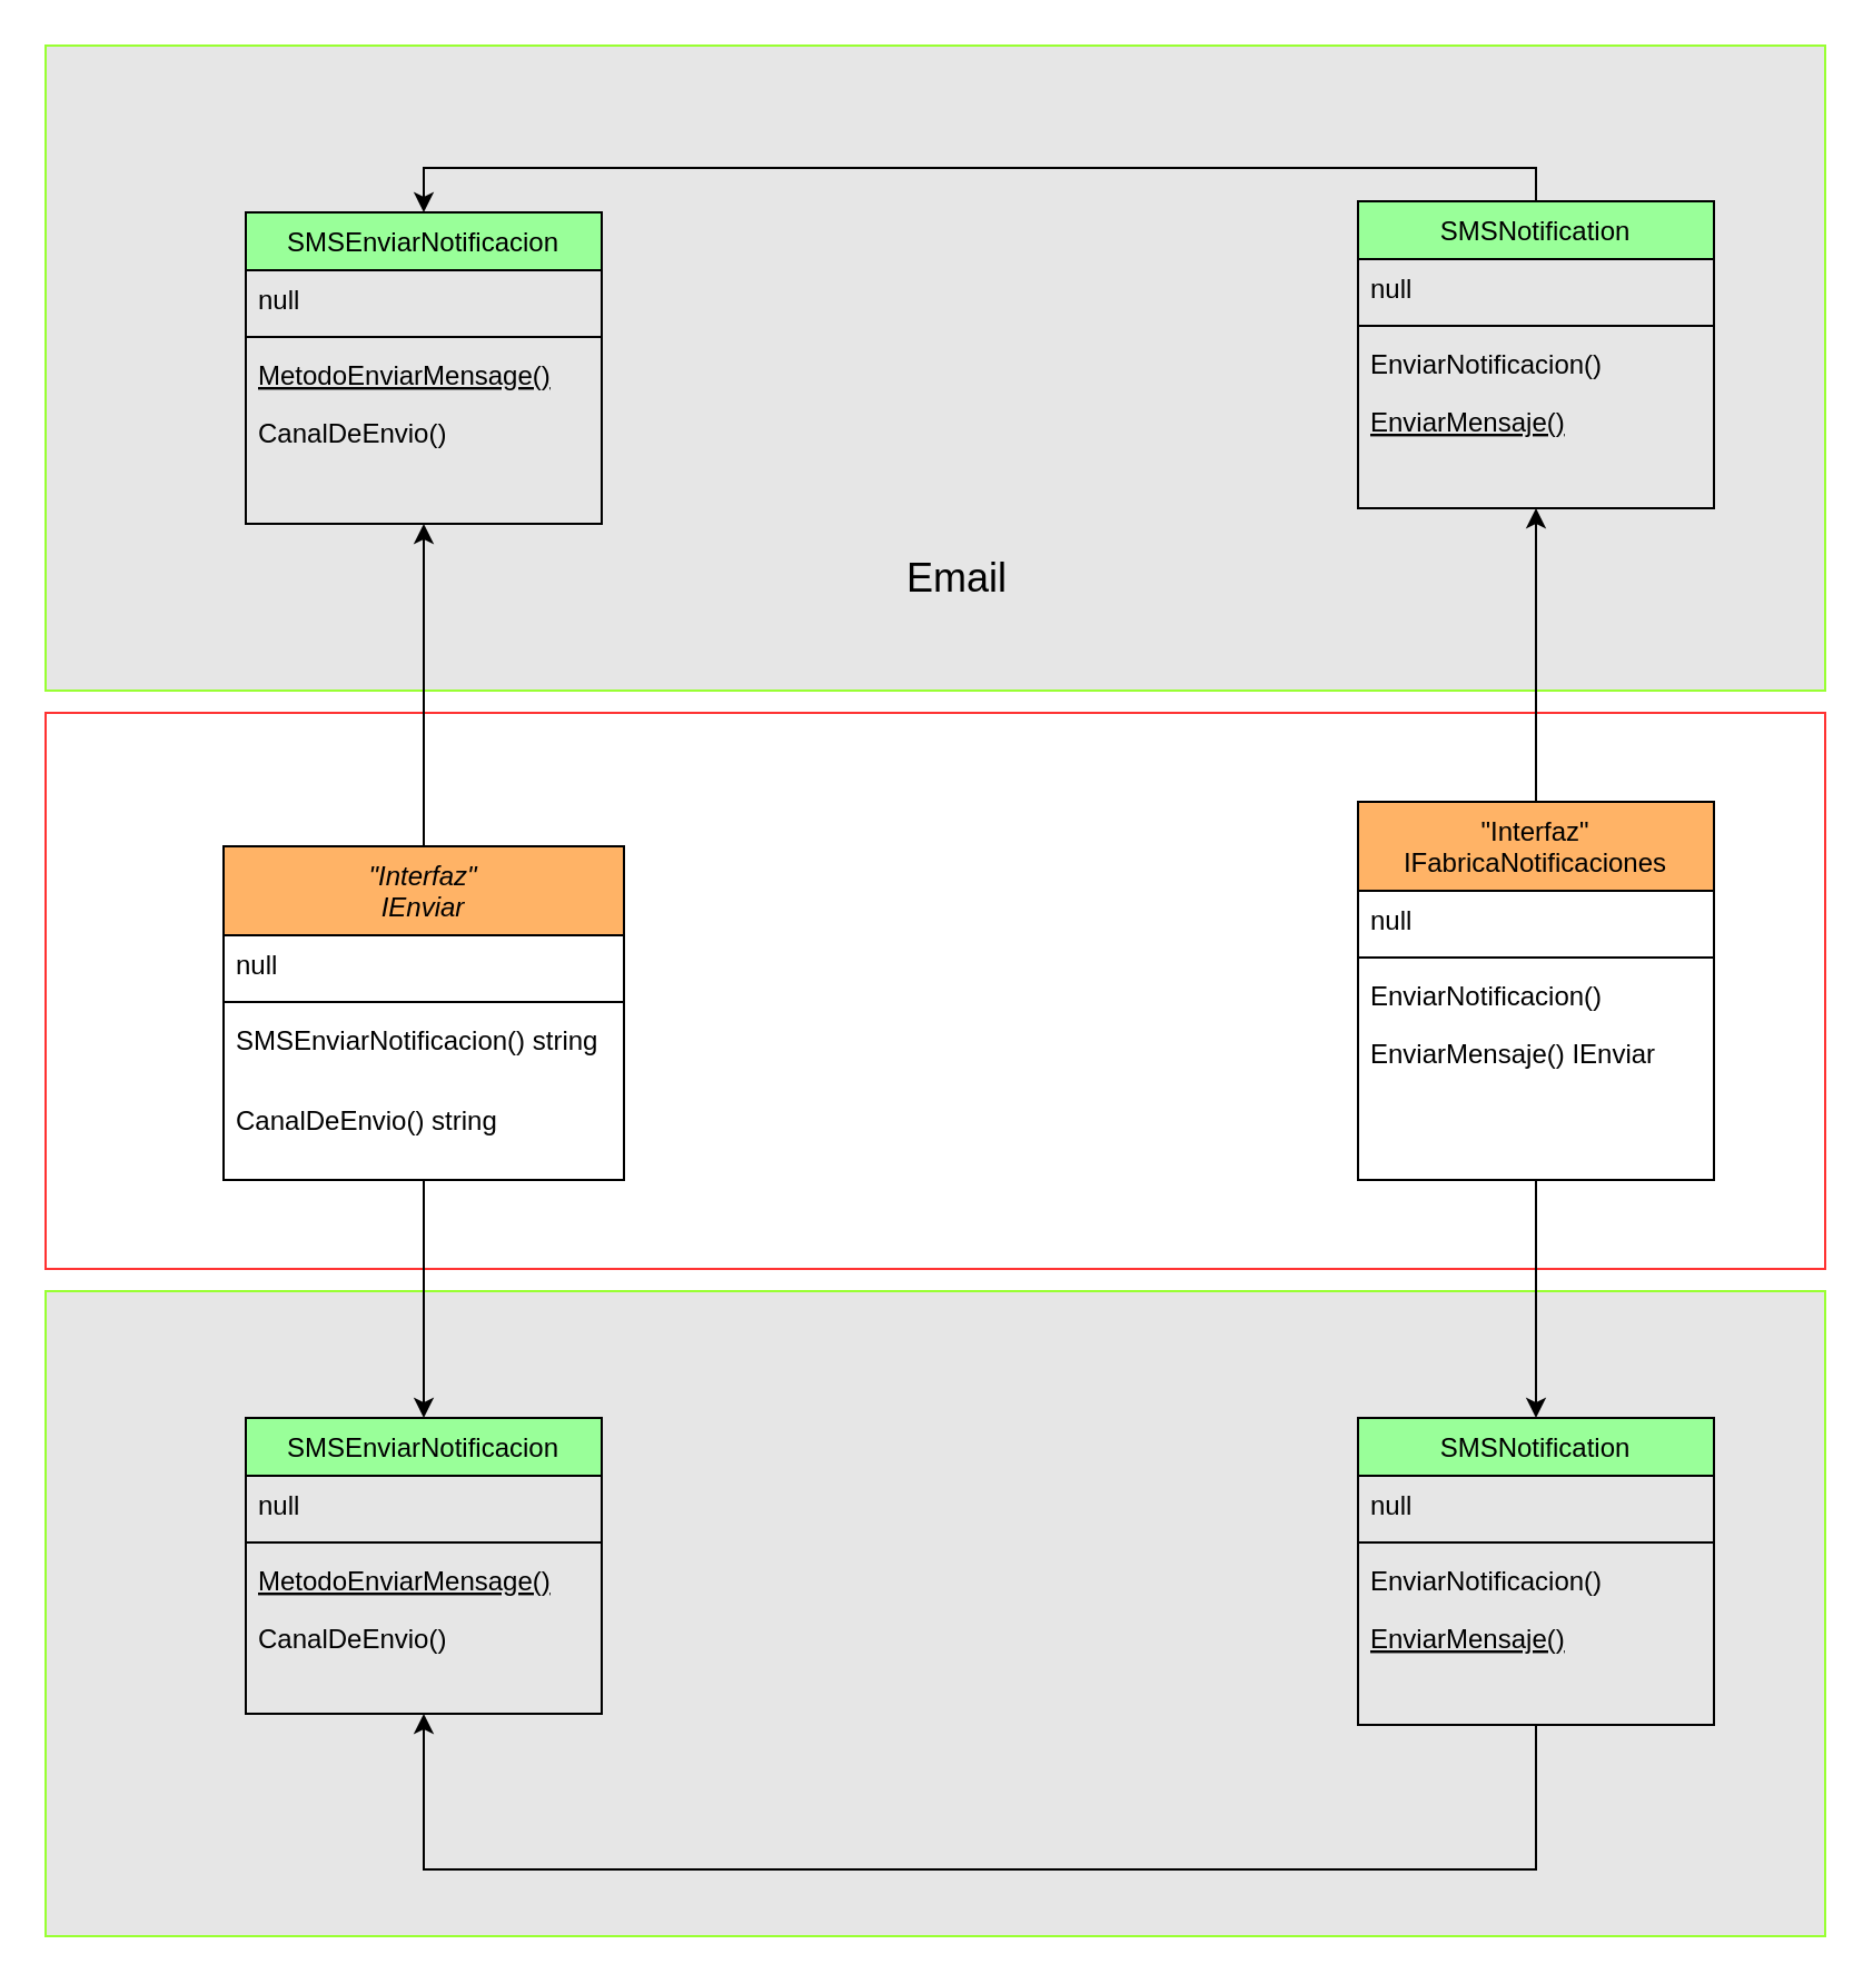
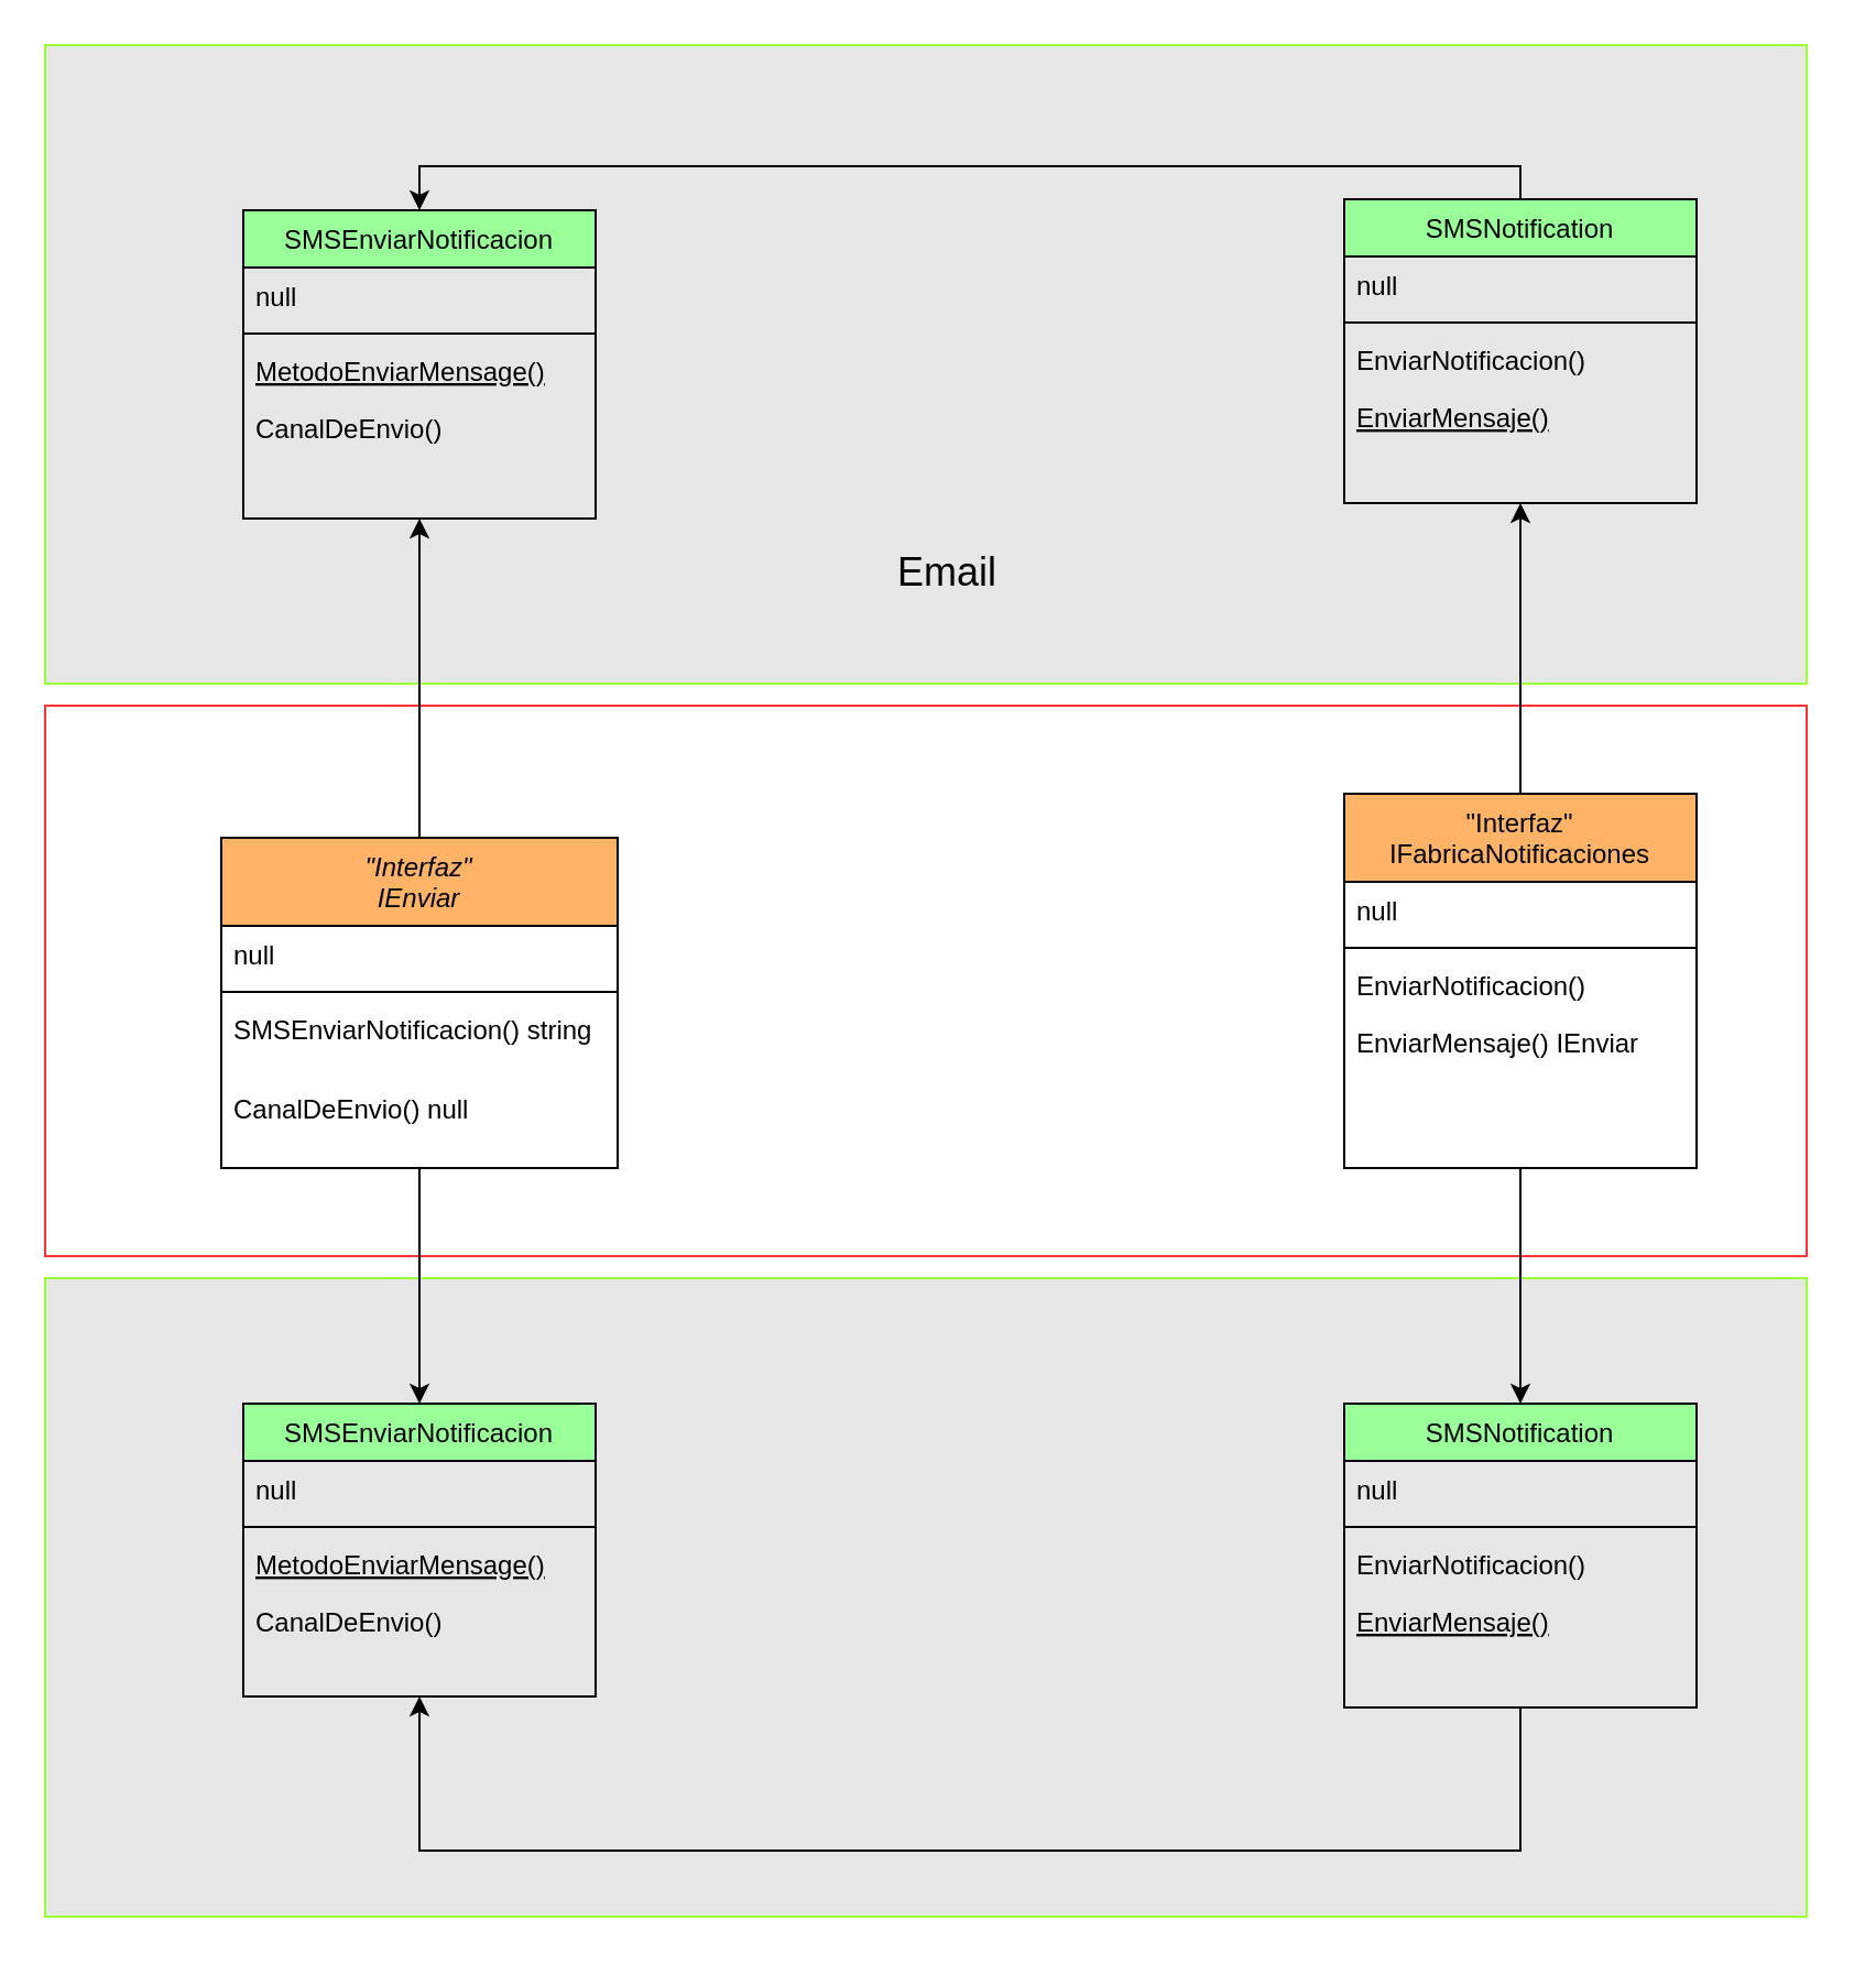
  <mxCell id="0" />
  <mxCell id="1" parent="0" />
  <mxCell id="2" value="" style="rounded=0;whiteSpace=wrap;html=1;strokeColor=#FF3333;fillColor=#FFFFFF;" vertex="1" parent="1"><mxGeometry x="20" y="320" width="800" height="250" as="geometry" /></mxCell>
  <mxCell id="3" value="" style="rounded=0;whiteSpace=wrap;html=1;strokeColor=#99FF33;fillColor=#E6E6E6;" vertex="1" parent="1"><mxGeometry x="20" y="20" width="800" height="290" as="geometry" /></mxCell>
  <mxCell id="4" value="" style="rounded=0;whiteSpace=wrap;html=1;strokeColor=#99FF33;fillColor=#E6E6E6;" vertex="1" parent="1"><mxGeometry x="20" y="580" width="800" height="290" as="geometry" /></mxCell>
  <mxCell id="5" style="edgeStyle=orthogonalEdgeStyle;rounded=0;orthogonalLoop=1;jettySize=auto;html=1;exitX=0.5;exitY=1;exitDx=0;exitDy=0;entryX=0.5;entryY=0;entryDx=0;entryDy=0;" edge="1" parent="1" source="7" target="25"><mxGeometry relative="1" as="geometry" /></mxCell>
  <mxCell id="6" style="edgeStyle=orthogonalEdgeStyle;rounded=0;orthogonalLoop=1;jettySize=auto;html=1;entryX=0.5;entryY=1;entryDx=0;entryDy=0;fontSize=18;" edge="1" parent="1" source="7" target="30"><mxGeometry relative="1" as="geometry" /></mxCell>
  <mxCell id="7" value="&quot;Interfaz&quot;&#10;IEnviar" style="swimlane;fontStyle=2;align=center;verticalAlign=top;childLayout=stackLayout;horizontal=1;startSize=40;horizontalStack=0;resizeParent=1;resizeLast=0;collapsible=1;marginBottom=0;rounded=0;shadow=0;strokeWidth=1;fillColor=#FFB366;" parent="1" vertex="1"><mxGeometry x="100" y="380" width="180" height="150" as="geometry"><mxRectangle x="230" y="140" width="160" height="26" as="alternateBounds" /></mxGeometry></mxCell>
  <mxCell id="8" value="null&#10;" style="text;align=left;verticalAlign=top;spacingLeft=4;spacingRight=4;overflow=hidden;rotatable=0;points=[[0,0.5],[1,0.5]];portConstraint=eastwest;" parent="7" vertex="1"><mxGeometry y="40" width="180" height="26" as="geometry" /></mxCell>
  <mxCell id="9" value="" style="line;html=1;strokeWidth=1;align=left;verticalAlign=middle;spacingTop=-1;spacingLeft=3;spacingRight=3;rotatable=0;labelPosition=right;points=[];portConstraint=eastwest;" parent="7" vertex="1"><mxGeometry y="66" width="180" height="8" as="geometry" /></mxCell>
  <mxCell id="10" value="SMSEnviarNotificacion() string" style="text;align=left;verticalAlign=top;spacingLeft=4;spacingRight=4;overflow=hidden;rotatable=0;points=[[0,0.5],[1,0.5]];portConstraint=eastwest;" parent="7" vertex="1"><mxGeometry y="74" width="180" height="36" as="geometry" /></mxCell>
- <mxCell id="11" value="CanalDeEnvio() string" style="text;align=left;verticalAlign=top;spacingLeft=4;spacingRight=4;overflow=hidden;rotatable=0;points=[[0,0.5],[1,0.5]];portConstraint=eastwest;" vertex="1" parent="7"><mxGeometry y="110" width="180" height="36" as="geometry" /></mxCell>
+ <mxCell id="11" value="CanalDeEnvio() null" style="text;align=left;verticalAlign=top;spacingLeft=4;spacingRight=4;overflow=hidden;rotatable=0;points=[[0,0.5],[1,0.5]];portConstraint=eastwest;" vertex="1" parent="7"><mxGeometry y="110" width="180" height="36" as="geometry" /></mxCell>
  <mxCell id="12" style="edgeStyle=orthogonalEdgeStyle;rounded=0;orthogonalLoop=1;jettySize=auto;html=1;entryX=0.5;entryY=1;entryDx=0;entryDy=0;" edge="1" parent="1" source="13" target="25"><mxGeometry relative="1" as="geometry"><Array as="points"><mxPoint x="690" y="840" /><mxPoint x="190" y="840" /></Array></mxGeometry></mxCell>
  <mxCell id="13" value="SMSNotification" style="swimlane;fontStyle=0;align=center;verticalAlign=top;childLayout=stackLayout;horizontal=1;startSize=26;horizontalStack=0;resizeParent=1;resizeLast=0;collapsible=1;marginBottom=0;rounded=0;shadow=0;strokeWidth=1;fillColor=#99FF99;" parent="1" vertex="1"><mxGeometry x="610" y="637" width="160" height="138" as="geometry"><mxRectangle x="130" y="380" width="160" height="26" as="alternateBounds" /></mxGeometry></mxCell>
  <mxCell id="14" value="null&#10;" style="text;align=left;verticalAlign=top;spacingLeft=4;spacingRight=4;overflow=hidden;rotatable=0;points=[[0,0.5],[1,0.5]];portConstraint=eastwest;" parent="13" vertex="1"><mxGeometry y="26" width="160" height="26" as="geometry" /></mxCell>
  <mxCell id="15" value="" style="line;html=1;strokeWidth=1;align=left;verticalAlign=middle;spacingTop=-1;spacingLeft=3;spacingRight=3;rotatable=0;labelPosition=right;points=[];portConstraint=eastwest;" parent="13" vertex="1"><mxGeometry y="52" width="160" height="8" as="geometry" /></mxCell>
  <mxCell id="16" value="EnviarNotificacion()" style="text;align=left;verticalAlign=top;spacingLeft=4;spacingRight=4;overflow=hidden;rotatable=0;points=[[0,0.5],[1,0.5]];portConstraint=eastwest;" parent="13" vertex="1"><mxGeometry y="60" width="160" height="26" as="geometry" /></mxCell>
  <mxCell id="17" value="EnviarMensaje()" style="text;align=left;verticalAlign=top;spacingLeft=4;spacingRight=4;overflow=hidden;rotatable=0;points=[[0,0.5],[1,0.5]];portConstraint=eastwest;fontStyle=4" parent="13" vertex="1"><mxGeometry y="86" width="160" height="26" as="geometry" /></mxCell>
  <mxCell id="18" style="edgeStyle=orthogonalEdgeStyle;rounded=0;orthogonalLoop=1;jettySize=auto;html=1;entryX=0.5;entryY=0;entryDx=0;entryDy=0;" edge="1" parent="1" source="20" target="13"><mxGeometry relative="1" as="geometry" /></mxCell>
  <mxCell id="19" style="edgeStyle=orthogonalEdgeStyle;rounded=0;orthogonalLoop=1;jettySize=auto;html=1;exitX=0.5;exitY=0;exitDx=0;exitDy=0;entryX=0.5;entryY=1;entryDx=0;entryDy=0;fontSize=18;" edge="1" parent="1" source="20" target="36"><mxGeometry relative="1" as="geometry" /></mxCell>
  <mxCell id="20" value="&quot;Interfaz&quot;&#10;IFabricaNotificaciones" style="swimlane;fontStyle=0;align=center;verticalAlign=top;childLayout=stackLayout;horizontal=1;startSize=40;horizontalStack=0;resizeParent=1;resizeLast=0;collapsible=1;marginBottom=0;rounded=0;shadow=0;strokeWidth=1;fillColor=#FFB366;" parent="1" vertex="1"><mxGeometry x="610" y="360" width="160" height="170" as="geometry"><mxRectangle x="550" y="140" width="160" height="26" as="alternateBounds" /></mxGeometry></mxCell>
  <mxCell id="21" value="null&#10;" style="text;align=left;verticalAlign=top;spacingLeft=4;spacingRight=4;overflow=hidden;rotatable=0;points=[[0,0.5],[1,0.5]];portConstraint=eastwest;rounded=0;shadow=0;html=0;" parent="20" vertex="1"><mxGeometry y="40" width="160" height="26" as="geometry" /></mxCell>
  <mxCell id="22" value="" style="line;html=1;strokeWidth=1;align=left;verticalAlign=middle;spacingTop=-1;spacingLeft=3;spacingRight=3;rotatable=0;labelPosition=right;points=[];portConstraint=eastwest;" parent="20" vertex="1"><mxGeometry y="66" width="160" height="8" as="geometry" /></mxCell>
  <mxCell id="23" value="EnviarNotificacion()&#10;" style="text;align=left;verticalAlign=top;spacingLeft=4;spacingRight=4;overflow=hidden;rotatable=0;points=[[0,0.5],[1,0.5]];portConstraint=eastwest;" parent="20" vertex="1"><mxGeometry y="74" width="160" height="26" as="geometry" /></mxCell>
  <mxCell id="24" value="EnviarMensaje() IEnviar" style="text;align=left;verticalAlign=top;spacingLeft=4;spacingRight=4;overflow=hidden;rotatable=0;points=[[0,0.5],[1,0.5]];portConstraint=eastwest;" vertex="1" parent="20"><mxGeometry y="100" width="160" height="26" as="geometry" /></mxCell>
  <mxCell id="25" value="SMSEnviarNotificacion" style="swimlane;fontStyle=0;align=center;verticalAlign=top;childLayout=stackLayout;horizontal=1;startSize=26;horizontalStack=0;resizeParent=1;resizeLast=0;collapsible=1;marginBottom=0;rounded=0;shadow=0;strokeWidth=1;fillColor=#99FF99;" vertex="1" parent="1"><mxGeometry x="110" y="637" width="160" height="133" as="geometry"><mxRectangle x="130" y="380" width="160" height="26" as="alternateBounds" /></mxGeometry></mxCell>
  <mxCell id="26" value="null&#10;" style="text;align=left;verticalAlign=top;spacingLeft=4;spacingRight=4;overflow=hidden;rotatable=0;points=[[0,0.5],[1,0.5]];portConstraint=eastwest;" vertex="1" parent="25"><mxGeometry y="26" width="160" height="26" as="geometry" /></mxCell>
  <mxCell id="27" value="" style="line;html=1;strokeWidth=1;align=left;verticalAlign=middle;spacingTop=-1;spacingLeft=3;spacingRight=3;rotatable=0;labelPosition=right;points=[];portConstraint=eastwest;" vertex="1" parent="25"><mxGeometry y="52" width="160" height="8" as="geometry" /></mxCell>
  <mxCell id="28" value="MetodoEnviarMensage()" style="text;align=left;verticalAlign=top;spacingLeft=4;spacingRight=4;overflow=hidden;rotatable=0;points=[[0,0.5],[1,0.5]];portConstraint=eastwest;fontStyle=4" vertex="1" parent="25"><mxGeometry y="60" width="160" height="26" as="geometry" /></mxCell>
  <mxCell id="29" value="CanalDeEnvio()" style="text;align=left;verticalAlign=top;spacingLeft=4;spacingRight=4;overflow=hidden;rotatable=0;points=[[0,0.5],[1,0.5]];portConstraint=eastwest;" vertex="1" parent="25"><mxGeometry y="86" width="160" height="26" as="geometry" /></mxCell>
  <mxCell id="30" value="SMSEnviarNotificacion" style="swimlane;fontStyle=0;align=center;verticalAlign=top;childLayout=stackLayout;horizontal=1;startSize=26;horizontalStack=0;resizeParent=1;resizeLast=0;collapsible=1;marginBottom=0;rounded=0;shadow=0;strokeWidth=1;fillColor=#99FF99;" vertex="1" parent="1"><mxGeometry x="110" y="95" width="160" height="140" as="geometry"><mxRectangle x="130" y="380" width="160" height="26" as="alternateBounds" /></mxGeometry></mxCell>
  <mxCell id="31" value="null&#10;" style="text;align=left;verticalAlign=top;spacingLeft=4;spacingRight=4;overflow=hidden;rotatable=0;points=[[0,0.5],[1,0.5]];portConstraint=eastwest;" vertex="1" parent="30"><mxGeometry y="26" width="160" height="26" as="geometry" /></mxCell>
  <mxCell id="32" value="" style="line;html=1;strokeWidth=1;align=left;verticalAlign=middle;spacingTop=-1;spacingLeft=3;spacingRight=3;rotatable=0;labelPosition=right;points=[];portConstraint=eastwest;" vertex="1" parent="30"><mxGeometry y="52" width="160" height="8" as="geometry" /></mxCell>
  <mxCell id="33" value="MetodoEnviarMensage()" style="text;align=left;verticalAlign=top;spacingLeft=4;spacingRight=4;overflow=hidden;rotatable=0;points=[[0,0.5],[1,0.5]];portConstraint=eastwest;fontStyle=4" vertex="1" parent="30"><mxGeometry y="60" width="160" height="26" as="geometry" /></mxCell>
  <mxCell id="34" value="CanalDeEnvio()" style="text;align=left;verticalAlign=top;spacingLeft=4;spacingRight=4;overflow=hidden;rotatable=0;points=[[0,0.5],[1,0.5]];portConstraint=eastwest;" vertex="1" parent="30"><mxGeometry y="86" width="160" height="26" as="geometry" /></mxCell>
  <mxCell id="35" style="edgeStyle=orthogonalEdgeStyle;rounded=0;orthogonalLoop=1;jettySize=auto;html=1;entryX=0.5;entryY=0;entryDx=0;entryDy=0;fontSize=18;" edge="1" parent="1" source="36" target="30"><mxGeometry relative="1" as="geometry"><Array as="points"><mxPoint x="690" y="75" /><mxPoint x="190" y="75" /></Array></mxGeometry></mxCell>
  <mxCell id="36" value="SMSNotification" style="swimlane;fontStyle=0;align=center;verticalAlign=top;childLayout=stackLayout;horizontal=1;startSize=26;horizontalStack=0;resizeParent=1;resizeLast=0;collapsible=1;marginBottom=0;rounded=0;shadow=0;strokeWidth=1;fillColor=#99FF99;" vertex="1" parent="1"><mxGeometry x="610" y="90" width="160" height="138" as="geometry"><mxRectangle x="130" y="380" width="160" height="26" as="alternateBounds" /></mxGeometry></mxCell>
  <mxCell id="37" value="null&#10;" style="text;align=left;verticalAlign=top;spacingLeft=4;spacingRight=4;overflow=hidden;rotatable=0;points=[[0,0.5],[1,0.5]];portConstraint=eastwest;" vertex="1" parent="36"><mxGeometry y="26" width="160" height="26" as="geometry" /></mxCell>
  <mxCell id="38" value="" style="line;html=1;strokeWidth=1;align=left;verticalAlign=middle;spacingTop=-1;spacingLeft=3;spacingRight=3;rotatable=0;labelPosition=right;points=[];portConstraint=eastwest;" vertex="1" parent="36"><mxGeometry y="52" width="160" height="8" as="geometry" /></mxCell>
  <mxCell id="39" value="EnviarNotificacion()" style="text;align=left;verticalAlign=top;spacingLeft=4;spacingRight=4;overflow=hidden;rotatable=0;points=[[0,0.5],[1,0.5]];portConstraint=eastwest;" vertex="1" parent="36"><mxGeometry y="60" width="160" height="26" as="geometry" /></mxCell>
  <mxCell id="40" value="EnviarMensaje()" style="text;align=left;verticalAlign=top;spacingLeft=4;spacingRight=4;overflow=hidden;rotatable=0;points=[[0,0.5],[1,0.5]];portConstraint=eastwest;fontStyle=4" vertex="1" parent="36"><mxGeometry y="86" width="160" height="26" as="geometry" /></mxCell>
  <mxCell id="41" value="Email" style="text;html=1;strokeColor=none;fillColor=none;align=center;verticalAlign=middle;whiteSpace=wrap;rounded=0;fontSize=18;" vertex="1" parent="1"><mxGeometry x="400" y="245" width="60" height="30" as="geometry" /></mxCell>
